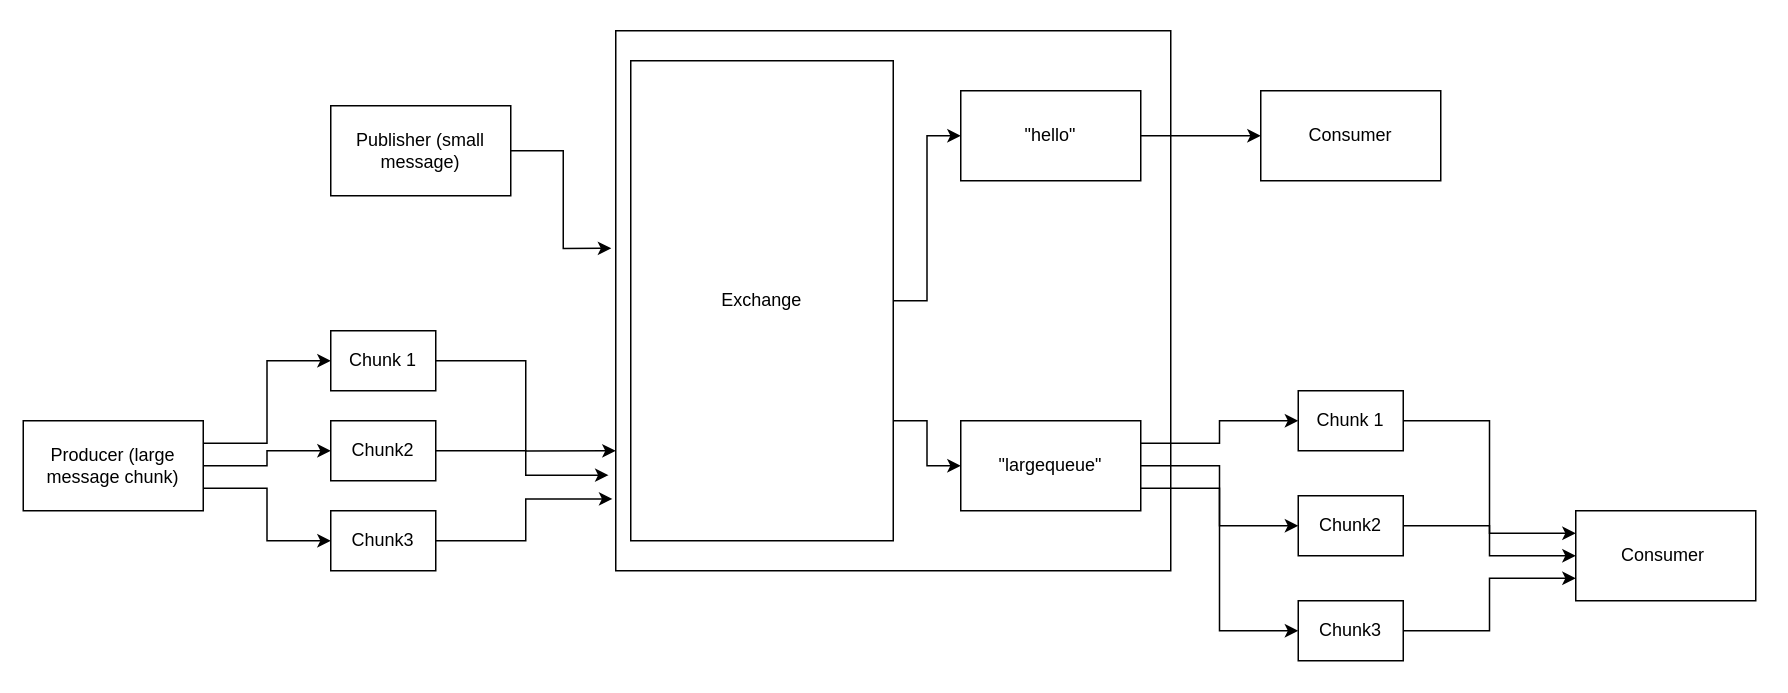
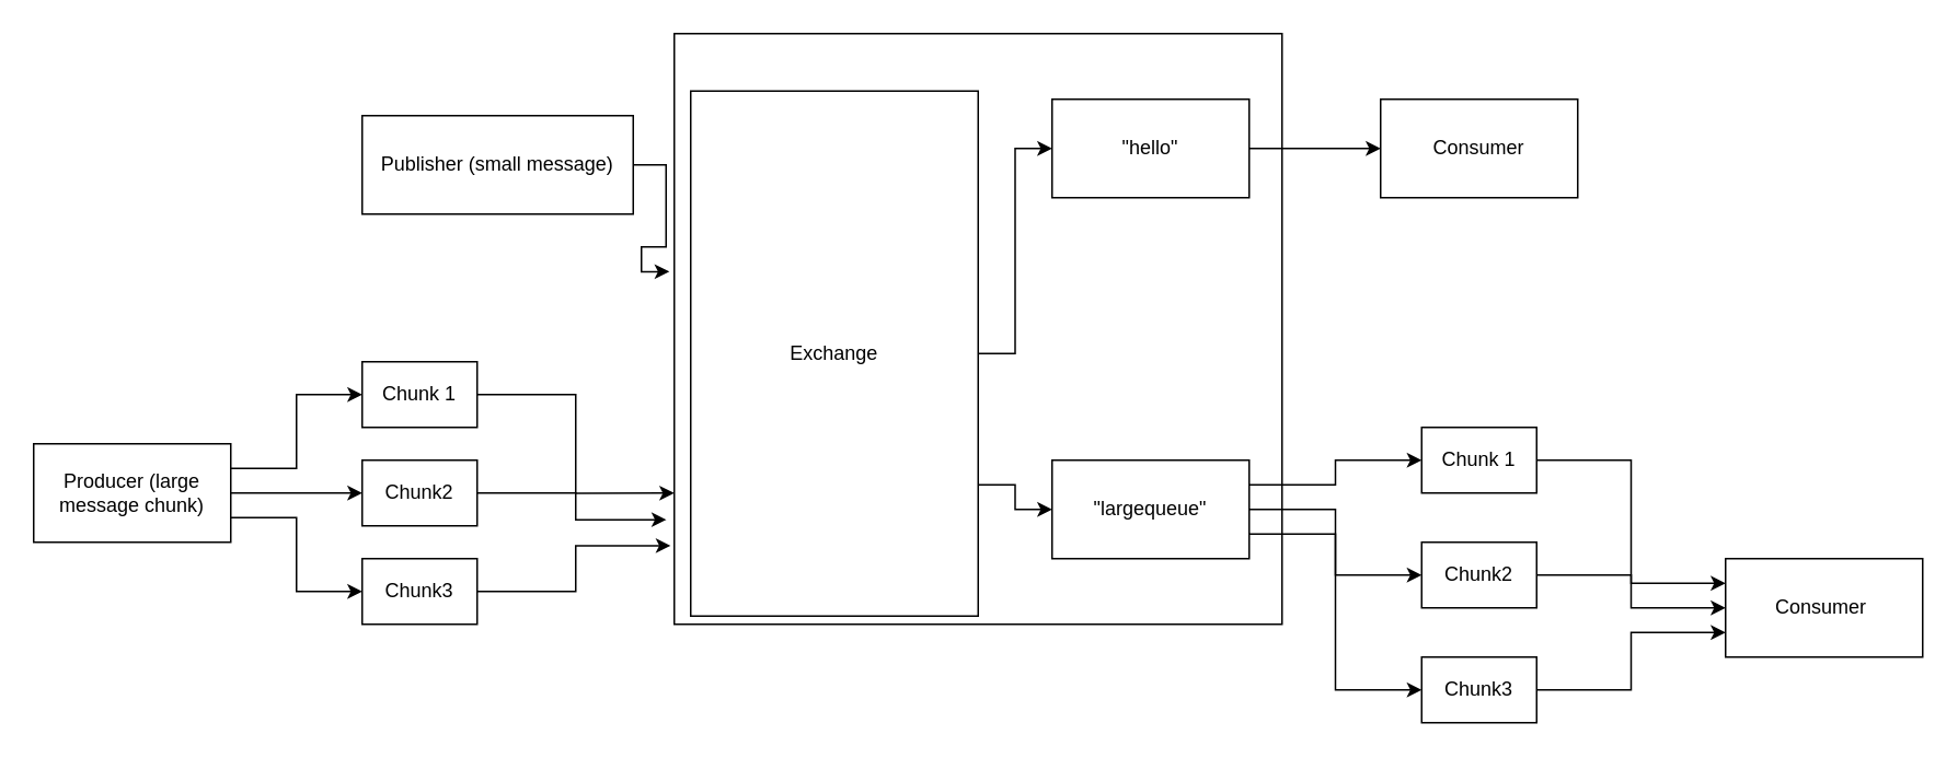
  <mxCell id="0" />
  <mxCell id="1" parent="0" />
  <mxCell id="2" style="edgeStyle=orthogonalEdgeStyle;rounded=0;orthogonalLoop=1;jettySize=auto;html=1;exitX=1;exitY=0.5;exitDx=0;exitDy=0;entryX=-0.008;entryY=0.403;entryDx=0;entryDy=0;entryPerimeter=0;" edge="1" parent="1" source="3" target="4"><mxGeometry relative="1" as="geometry" /></mxCell>
- <mxCell id="3" value="Publisher (small message)" style="rounded=0;whiteSpace=wrap;html=1;" vertex="1" parent="1"><mxGeometry x="220" y="70" width="120" height="60" as="geometry" /></mxCell>
+ <mxCell id="3" value="Publisher (small message)" style="rounded=0;whiteSpace=wrap;html=1;" vertex="1" parent="1"><mxGeometry x="220" y="70" width="165" height="60" as="geometry" /></mxCell>
  <mxCell id="4" value="" style="rounded=0;whiteSpace=wrap;html=1;" vertex="1" parent="1"><mxGeometry x="410" y="20" width="370" height="360" as="geometry" /></mxCell>
  <mxCell id="5" style="edgeStyle=orthogonalEdgeStyle;rounded=0;orthogonalLoop=1;jettySize=auto;html=1;exitX=1;exitY=0.5;exitDx=0;exitDy=0;entryX=0;entryY=0.5;entryDx=0;entryDy=0;" edge="1" parent="1" source="7" target="9"><mxGeometry relative="1" as="geometry" /></mxCell>
  <mxCell id="6" style="edgeStyle=orthogonalEdgeStyle;rounded=0;orthogonalLoop=1;jettySize=auto;html=1;exitX=1;exitY=0.75;exitDx=0;exitDy=0;entryX=0;entryY=0.5;entryDx=0;entryDy=0;" edge="1" parent="1" source="7" target="18"><mxGeometry relative="1" as="geometry" /></mxCell>
- <mxCell id="7" value="Exchange" style="rounded=0;whiteSpace=wrap;html=1;" vertex="1" parent="1"><mxGeometry x="420" y="40" width="175" height="320" as="geometry" /></mxCell>
+ <mxCell id="7" value="Exchange" style="rounded=0;whiteSpace=wrap;html=1;" vertex="1" parent="1"><mxGeometry x="420" y="55" width="175" height="320" as="geometry" /></mxCell>
  <mxCell id="8" style="edgeStyle=orthogonalEdgeStyle;rounded=0;orthogonalLoop=1;jettySize=auto;html=1;exitX=1;exitY=0.5;exitDx=0;exitDy=0;entryX=0;entryY=0.5;entryDx=0;entryDy=0;" edge="1" parent="1" source="9" target="10"><mxGeometry relative="1" as="geometry" /></mxCell>
  <mxCell id="9" value="&quot;hello&quot;" style="rounded=0;whiteSpace=wrap;html=1;" vertex="1" parent="1"><mxGeometry x="640" y="60" width="120" height="60" as="geometry" /></mxCell>
  <mxCell id="10" value="Consumer" style="rounded=0;whiteSpace=wrap;html=1;" vertex="1" parent="1"><mxGeometry x="840" y="60" width="120" height="60" as="geometry" /></mxCell>
  <mxCell id="11" style="edgeStyle=orthogonalEdgeStyle;rounded=0;orthogonalLoop=1;jettySize=auto;html=1;exitX=1;exitY=0.5;exitDx=0;exitDy=0;entryX=0;entryY=0.5;entryDx=0;entryDy=0;" edge="1" parent="1" source="14" target="23"><mxGeometry relative="1" as="geometry" /></mxCell>
  <mxCell id="12" style="edgeStyle=orthogonalEdgeStyle;rounded=0;orthogonalLoop=1;jettySize=auto;html=1;exitX=1;exitY=0.25;exitDx=0;exitDy=0;entryX=0;entryY=0.5;entryDx=0;entryDy=0;" edge="1" parent="1" source="14" target="21"><mxGeometry relative="1" as="geometry" /></mxCell>
  <mxCell id="13" style="edgeStyle=orthogonalEdgeStyle;rounded=0;orthogonalLoop=1;jettySize=auto;html=1;exitX=1;exitY=0.75;exitDx=0;exitDy=0;entryX=0;entryY=0.5;entryDx=0;entryDy=0;" edge="1" parent="1" source="14" target="25"><mxGeometry relative="1" as="geometry" /></mxCell>
- <mxCell id="14" value="Producer (large message chunk)" style="rounded=0;whiteSpace=wrap;html=1;" vertex="1" parent="1"><mxGeometry x="15" y="280" width="120" height="60" as="geometry" /></mxCell>
+ <mxCell id="14" value="Producer (large message chunk)" style="rounded=0;whiteSpace=wrap;html=1;" vertex="1" parent="1"><mxGeometry x="20" y="270" width="120" height="60" as="geometry" /></mxCell>
  <mxCell id="15" style="edgeStyle=orthogonalEdgeStyle;rounded=0;orthogonalLoop=1;jettySize=auto;html=1;exitX=1;exitY=0.25;exitDx=0;exitDy=0;" edge="1" parent="1" source="18" target="27"><mxGeometry relative="1" as="geometry" /></mxCell>
  <mxCell id="16" style="edgeStyle=orthogonalEdgeStyle;rounded=0;orthogonalLoop=1;jettySize=auto;html=1;exitX=1;exitY=0.5;exitDx=0;exitDy=0;entryX=0;entryY=0.5;entryDx=0;entryDy=0;" edge="1" parent="1" source="18" target="29"><mxGeometry relative="1" as="geometry" /></mxCell>
  <mxCell id="17" style="edgeStyle=orthogonalEdgeStyle;rounded=0;orthogonalLoop=1;jettySize=auto;html=1;exitX=1;exitY=0.75;exitDx=0;exitDy=0;entryX=0;entryY=0.5;entryDx=0;entryDy=0;" edge="1" parent="1" source="18" target="31"><mxGeometry relative="1" as="geometry" /></mxCell>
  <mxCell id="18" value="&quot;largequeue&quot;" style="rounded=0;whiteSpace=wrap;html=1;" vertex="1" parent="1"><mxGeometry x="640" y="280" width="120" height="60" as="geometry" /></mxCell>
  <mxCell id="19" value="Consumer&amp;nbsp;" style="rounded=0;whiteSpace=wrap;html=1;" vertex="1" parent="1"><mxGeometry x="1050" y="340" width="120" height="60" as="geometry" /></mxCell>
  <mxCell id="20" style="edgeStyle=orthogonalEdgeStyle;rounded=0;orthogonalLoop=1;jettySize=auto;html=1;exitX=1;exitY=0.5;exitDx=0;exitDy=0;entryX=0;entryY=0.778;entryDx=0;entryDy=0;entryPerimeter=0;" edge="1" parent="1" source="21" target="4"><mxGeometry relative="1" as="geometry" /></mxCell>
  <mxCell id="21" value="Chunk 1" style="rounded=0;whiteSpace=wrap;html=1;" vertex="1" parent="1"><mxGeometry x="220" y="220" width="70" height="40" as="geometry" /></mxCell>
  <mxCell id="22" style="edgeStyle=orthogonalEdgeStyle;rounded=0;orthogonalLoop=1;jettySize=auto;html=1;exitX=1;exitY=0.5;exitDx=0;exitDy=0;entryX=-0.013;entryY=0.823;entryDx=0;entryDy=0;entryPerimeter=0;" edge="1" parent="1" source="23" target="4"><mxGeometry relative="1" as="geometry" /></mxCell>
  <mxCell id="23" value="Chunk2" style="rounded=0;whiteSpace=wrap;html=1;" vertex="1" parent="1"><mxGeometry x="220" y="280" width="70" height="40" as="geometry" /></mxCell>
  <mxCell id="24" style="edgeStyle=orthogonalEdgeStyle;rounded=0;orthogonalLoop=1;jettySize=auto;html=1;exitX=1;exitY=0.5;exitDx=0;exitDy=0;entryX=-0.006;entryY=0.867;entryDx=0;entryDy=0;entryPerimeter=0;" edge="1" parent="1" source="25" target="4"><mxGeometry relative="1" as="geometry" /></mxCell>
  <mxCell id="25" value="Chunk3" style="rounded=0;whiteSpace=wrap;html=1;" vertex="1" parent="1"><mxGeometry x="220" y="340" width="70" height="40" as="geometry" /></mxCell>
  <mxCell id="26" style="edgeStyle=orthogonalEdgeStyle;rounded=0;orthogonalLoop=1;jettySize=auto;html=1;exitX=1;exitY=0.5;exitDx=0;exitDy=0;entryX=0;entryY=0.25;entryDx=0;entryDy=0;" edge="1" parent="1" source="27" target="19"><mxGeometry relative="1" as="geometry" /></mxCell>
  <mxCell id="27" value="Chunk 1" style="rounded=0;whiteSpace=wrap;html=1;" vertex="1" parent="1"><mxGeometry x="865" y="260" width="70" height="40" as="geometry" /></mxCell>
  <mxCell id="28" style="edgeStyle=orthogonalEdgeStyle;rounded=0;orthogonalLoop=1;jettySize=auto;html=1;exitX=1;exitY=0.5;exitDx=0;exitDy=0;entryX=0;entryY=0.5;entryDx=0;entryDy=0;" edge="1" parent="1" source="29" target="19"><mxGeometry relative="1" as="geometry" /></mxCell>
  <mxCell id="29" value="Chunk2" style="rounded=0;whiteSpace=wrap;html=1;" vertex="1" parent="1"><mxGeometry x="865" y="330" width="70" height="40" as="geometry" /></mxCell>
  <mxCell id="30" style="edgeStyle=orthogonalEdgeStyle;rounded=0;orthogonalLoop=1;jettySize=auto;html=1;exitX=1;exitY=0.5;exitDx=0;exitDy=0;entryX=0;entryY=0.75;entryDx=0;entryDy=0;" edge="1" parent="1" source="31" target="19"><mxGeometry relative="1" as="geometry" /></mxCell>
  <mxCell id="31" value="Chunk3" style="rounded=0;whiteSpace=wrap;html=1;" vertex="1" parent="1"><mxGeometry x="865" y="400" width="70" height="40" as="geometry" /></mxCell>
